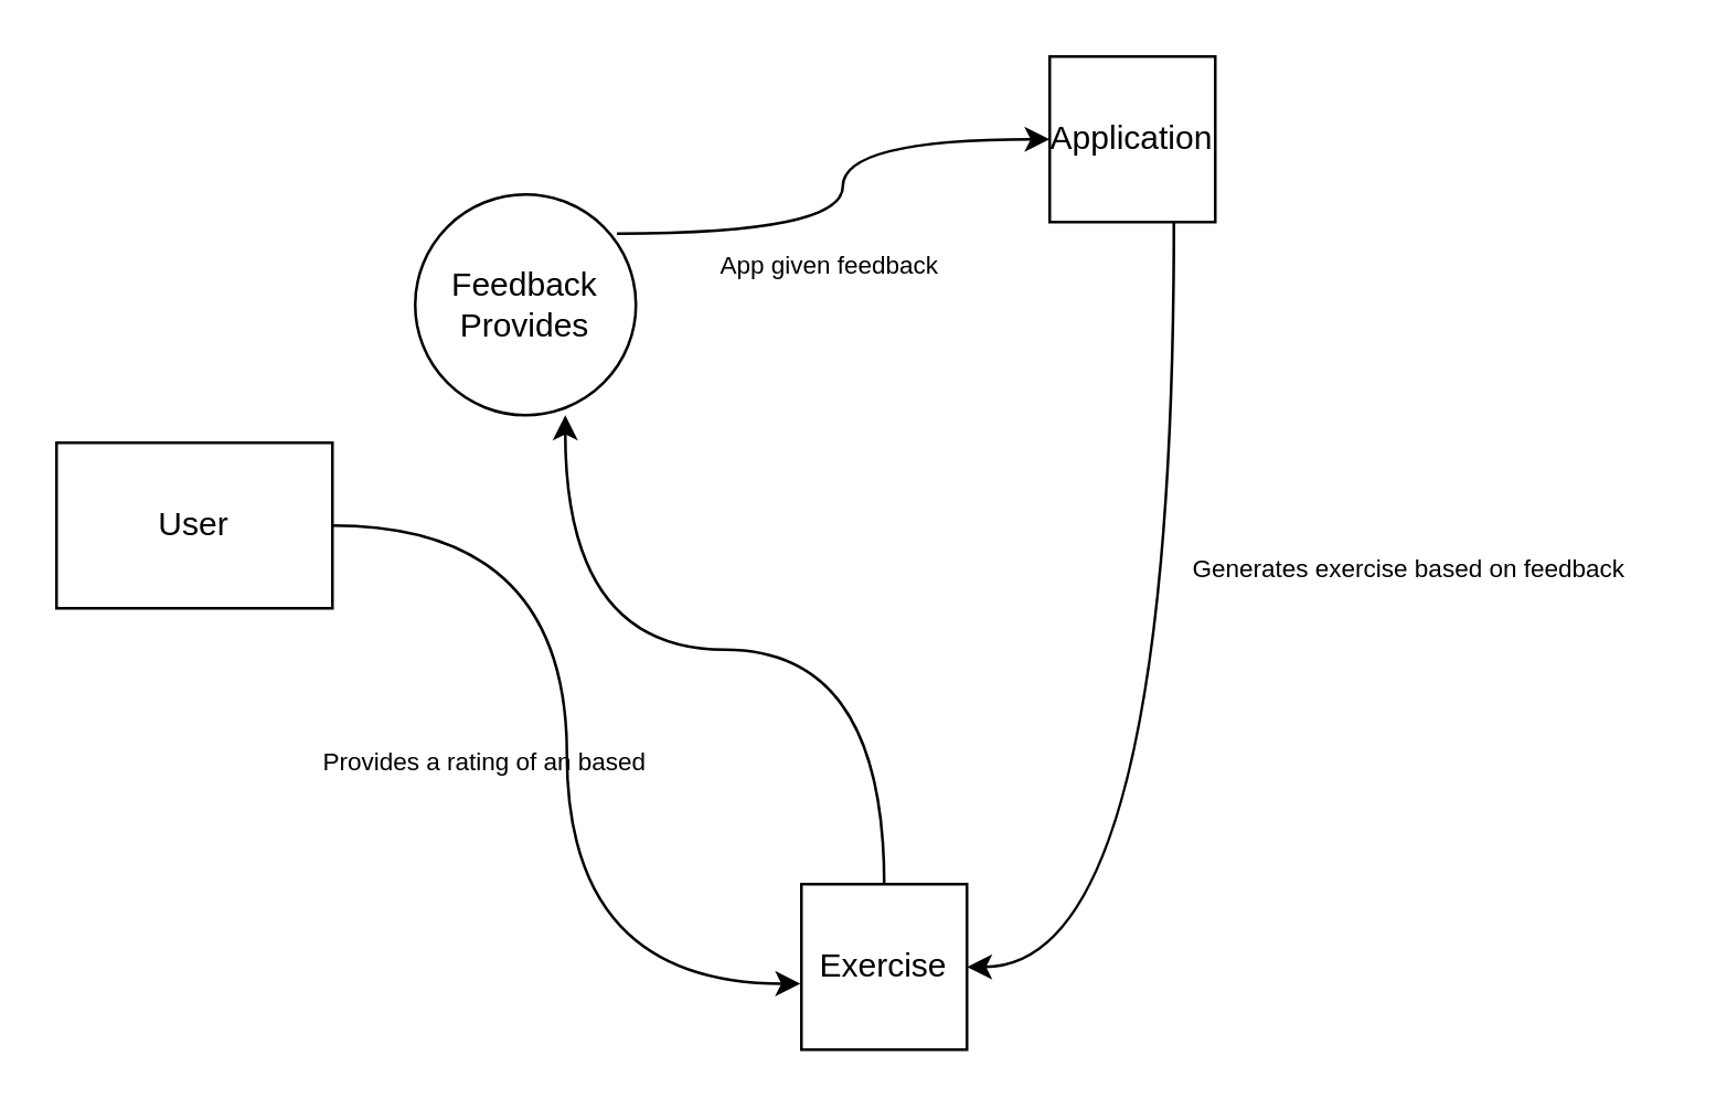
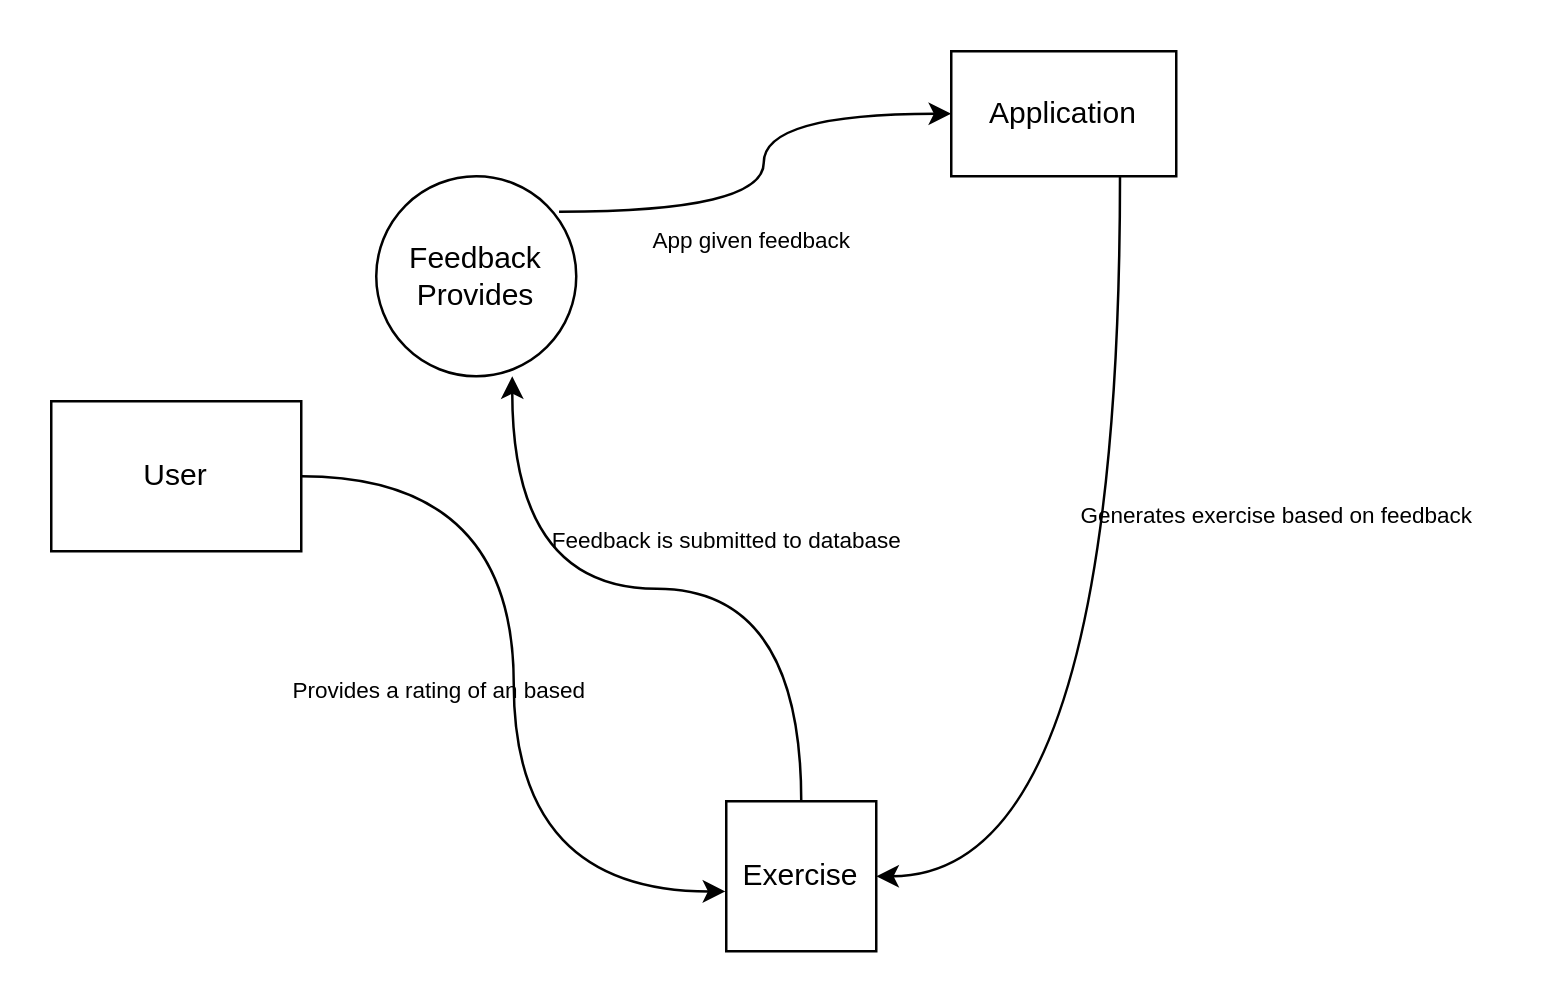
  <mxCell id="0" />
  <mxCell id="1" parent="0" />
  <mxCell id="2" value="Feedback Provides" style="ellipse;whiteSpace=wrap;html=1;aspect=fixed;" parent="1" vertex="1"><mxGeometry x="150" y="70" width="80" height="80" as="geometry" /></mxCell>
  <mxCell id="3" value="User" style="rounded=0;whiteSpace=wrap;html=1;" parent="1" vertex="1"><mxGeometry x="20" y="160" width="100" height="60" as="geometry" /></mxCell>
  <mxCell id="4" value="Exercise" style="rounded=0;whiteSpace=wrap;html=1;" parent="1" vertex="1"><mxGeometry x="290" y="320" width="60" height="60" as="geometry" /></mxCell>
- <mxCell id="5" value="Application" style="rounded=0;whiteSpace=wrap;html=1;" parent="1" vertex="1"><mxGeometry x="380" y="20" width="60" height="60" as="geometry" /></mxCell>
+ <mxCell id="5" value="Application" style="rounded=0;whiteSpace=wrap;html=1;" parent="1" vertex="1"><mxGeometry x="380" y="20" width="90" height="50" as="geometry" /></mxCell>
  <mxCell id="6" value="" style="endArrow=classic;html=1;rounded=0;exitX=1;exitY=0.5;exitDx=0;exitDy=0;entryX=-0.006;entryY=0.601;entryDx=0;entryDy=0;entryPerimeter=0;edgeStyle=orthogonalEdgeStyle;curved=1;" parent="1" source="3" target="4" edge="1"><mxGeometry width="50" height="50" relative="1" as="geometry"><mxPoint x="-20" y="70" as="sourcePoint" /><mxPoint x="30" y="20" as="targetPoint" /></mxGeometry></mxCell>
  <mxCell id="7" value="&lt;font style=&quot;font-size: 9px;&quot;&gt;Provides a rating of an based&lt;/font&gt;" style="text;html=1;align=center;verticalAlign=middle;resizable=0;points=[];autosize=1;strokeColor=none;fillColor=none;" parent="1" vertex="1"><mxGeometry x="100" y="260" width="150" height="30" as="geometry" /></mxCell>
  <mxCell id="8" value="" style="endArrow=classic;html=1;rounded=0;exitX=0.914;exitY=0.177;exitDx=0;exitDy=0;entryX=0;entryY=0.5;entryDx=0;entryDy=0;exitPerimeter=0;edgeStyle=orthogonalEdgeStyle;curved=1;" parent="1" source="2" target="5" edge="1"><mxGeometry width="50" height="50" relative="1" as="geometry"><mxPoint x="290" y="180" as="sourcePoint" /><mxPoint x="340" y="130" as="targetPoint" /></mxGeometry></mxCell>
  <mxCell id="9" value="&lt;font style=&quot;font-size: 9px;&quot;&gt;Generates exercise based on feedback&lt;/font&gt;" style="text;html=1;align=center;verticalAlign=middle;resizable=0;points=[];autosize=1;strokeColor=none;fillColor=none;" parent="1" vertex="1"><mxGeometry x="420" y="190" width="180" height="30" as="geometry" /></mxCell>
  <mxCell id="10" value="&lt;font style=&quot;font-size: 9px;&quot;&gt;App given feedback&lt;/font&gt;" style="text;html=1;align=center;verticalAlign=middle;resizable=0;points=[];autosize=1;strokeColor=none;fillColor=none;" parent="1" vertex="1"><mxGeometry x="250" y="80" width="100" height="30" as="geometry" /></mxCell>
  <mxCell id="11" value="" style="endArrow=classic;html=1;rounded=0;exitX=0.75;exitY=1;exitDx=0;exitDy=0;entryX=1;entryY=0.5;entryDx=0;entryDy=0;edgeStyle=orthogonalEdgeStyle;curved=1;" parent="1" source="5" target="4" edge="1"><mxGeometry width="50" height="50" relative="1" as="geometry"><mxPoint x="380" y="240" as="sourcePoint" /><mxPoint x="430" y="190" as="targetPoint" /></mxGeometry></mxCell>
  <mxCell id="12" value="" style="endArrow=classic;html=1;rounded=0;exitX=0.5;exitY=0;exitDx=0;exitDy=0;entryX=0.68;entryY=1;entryDx=0;entryDy=0;entryPerimeter=0;edgeStyle=orthogonalEdgeStyle;curved=1;" parent="1" source="4" target="2" edge="1"><mxGeometry width="50" height="50" relative="1" as="geometry"><mxPoint x="330" y="300" as="sourcePoint" /><mxPoint x="273" y="166" as="targetPoint" /></mxGeometry></mxCell>
+ <mxCell id="13" value="&lt;font style=&quot;font-size: 9px;&quot;&gt;Feedback is submitted to database&lt;/font&gt;" style="text;html=1;align=center;verticalAlign=middle;resizable=0;points=[];autosize=1;strokeColor=none;fillColor=none;" parent="1" vertex="1"><mxGeometry x="210" y="200" width="160" height="30" as="geometry" /></mxCell>
